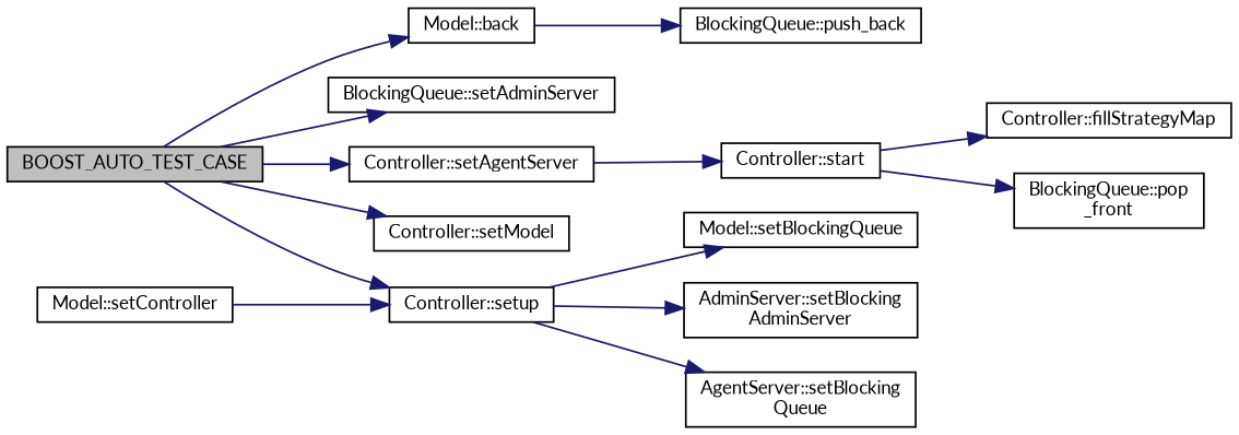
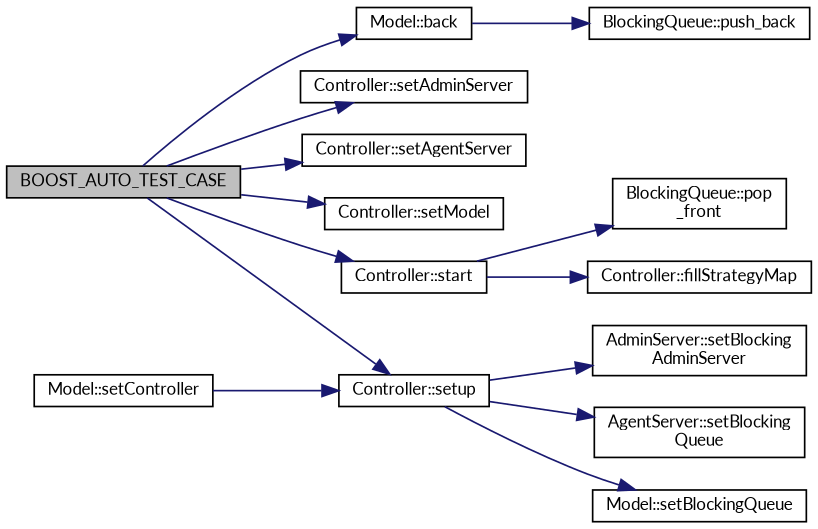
  digraph {
    fontname=Lato
    rankdir=LR
    node [color=black fillcolor=white fontname=Lato fontsize=10 shape=record style=filled]
    edge [color=midnightblue fontname=Lato fontsize=10 labelfontname=Helvetica labelfontsize=10 style=solid]
    n1 [fillcolor=grey75 fontcolor=black height=0.2 label=BOOST_AUTO_TEST_CASE width=0.4]
-   n2 [height=0.2 label="BlockingQueue::setAdminServer" width=0.4]
+   n2 [height=0.2 label="Controller::setAdminServer" width=0.4]
    n3 [height=0.2 label="Controller::setAgentServer" width=0.4]
    n4 [height=0.2 label="Controller::setModel" width=0.4]
    n5 [height=0.2 label="Controller::setup" width=0.4]
    n6 [height=0.2 label="Controller::start" width=0.4]
    n7 [height=0.2 label="Model::back" width=0.4]
    n8 [height=0.2 label="AdminServer::setBlocking\lAdminServer" width=0.4]
    n9 [height=0.2 label="AgentServer::setBlocking\lQueue" width=0.4]
    n10 [height=0.2 label="Model::setBlockingQueue" width=0.4]
    n11 [height=0.2 label="Controller::fillStrategyMap" width=0.4]
    n12 [height=0.2 label="BlockingQueue::pop\l_front" width=0.4]
    n13 [height=0.2 label="BlockingQueue::push_back" width=0.4]
    n14 [height=0.2 label="Model::setController" width=0.4]
    n1 -> n2
    n1 -> n3
    n1 -> n4
    n1 -> n5
-   n3 -> n6
+   n1 -> n6
    n1 -> n7
    n5 -> n8
    n5 -> n9
    n5 -> n10
    n6 -> n11
    n6 -> n12
    n7 -> n13
    n14 -> n5
  }
